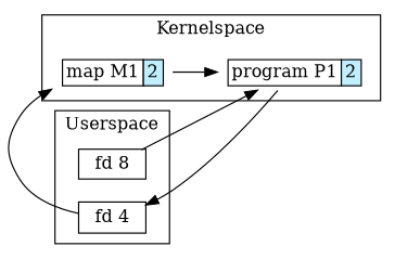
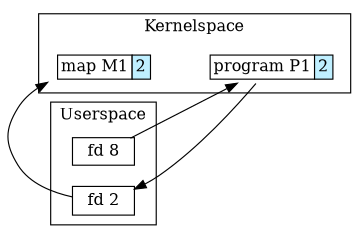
  digraph {
    rankdir=LR
    node [shape=plaintext]
    n1 [height=.1 label=<         <table cellpadding="2" cellborder="1" cellspacing="0" border="0">         <tr>         <td>program P1</td>         <td bgcolor="lightblue1">2</td>         </tr>         </table>       >]
    n2 [height=.1 label=<         <table cellpadding="2" cellborder="1" cellspacing="0" border="0">         <tr>         <td>map M1</td>         <td bgcolor="lightblue1">2</td>         </tr>         </table>       >]
    n3 [height=.1 label="fd 8" shape=record]
-   n4 [height=.1 label="fd 4" shape=record]
+   n4 [height=.1 label="fd 2" shape=record]
    subgraph cluster_1 {
      label=Kernelspace
      n1
      n2
    }
    subgraph cluster_2 {
      label=Userspace
      labeljust=l
      n3
      n4
    }
    n1 -> n4
-   n2 -> n1
    n3 -> n1
    n4 -> n2
  }
